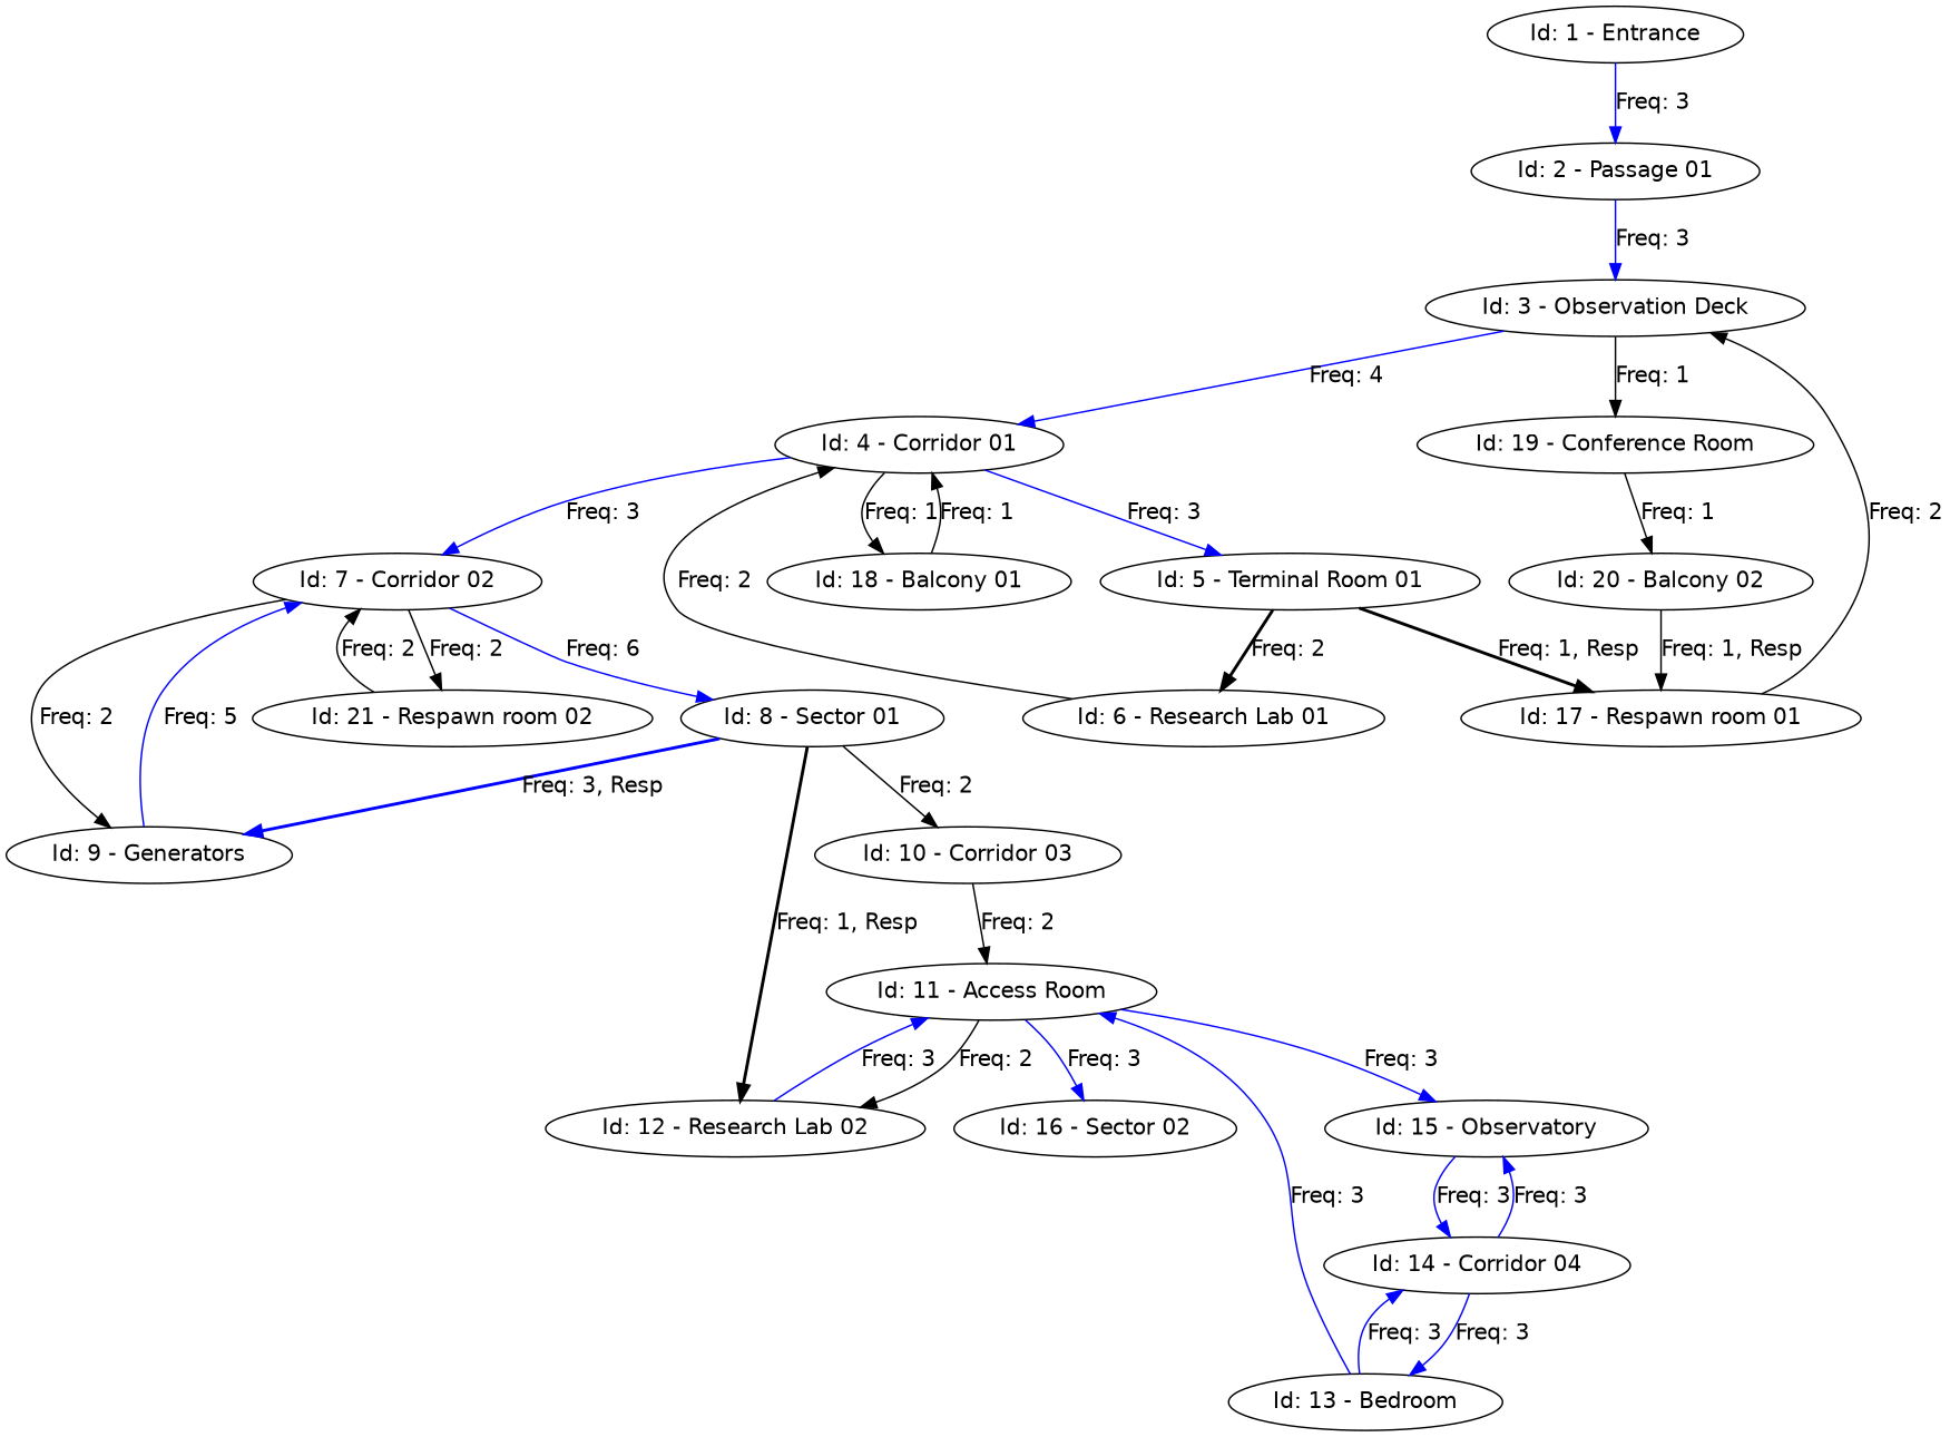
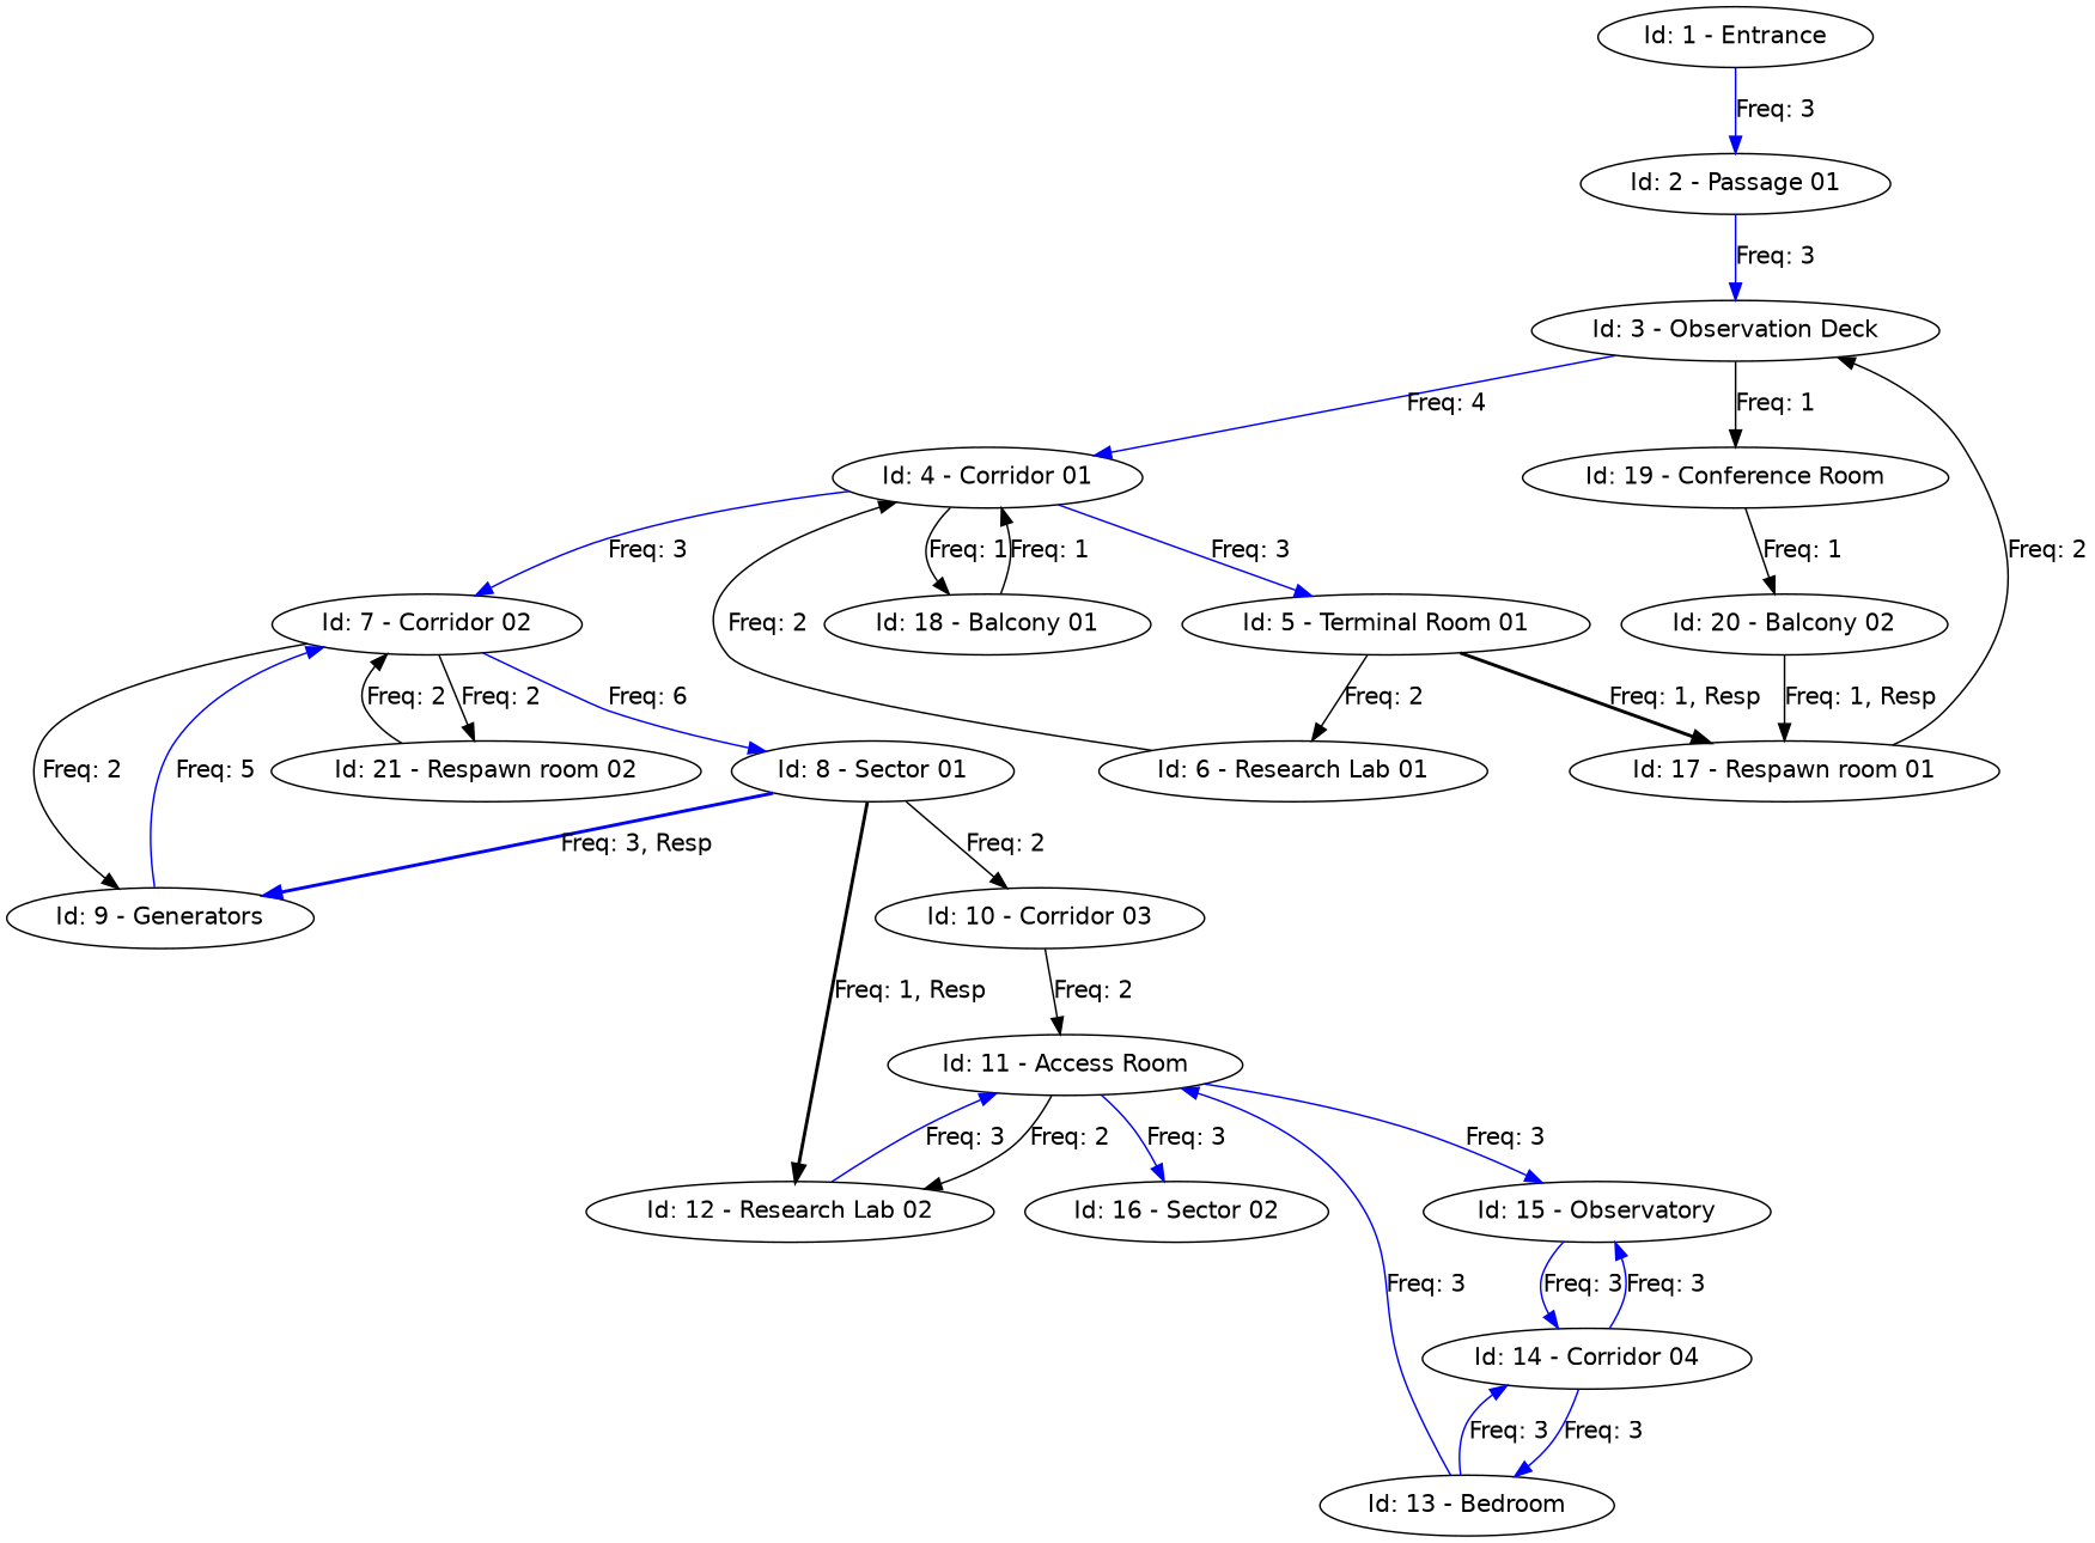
  digraph {
    fontname="DejaVu Sans"
    node [fontname="DejaVu Sans"]
    edge [color=blue constraint=true fontname="DejaVu Sans"]
    n1 [label="Id: 1 - Entrance"]
    n2 [label="Id: 2 - Passage 01"]
    n3 [label="Id: 3 - Observation Deck"]
    n4 [label="Id: 4 - Corridor 01"]
    n5 [label="Id: 19 - Conference Room"]
    n6 [label="Id: 5 - Terminal Room 01"]
    n7 [label="Id: 7 - Corridor 02"]
    n8 [label="Id: 18 - Balcony 01"]
    n9 [label="Id: 20 - Balcony 02"]
    n10 [label="Id: 6 - Research Lab 01"]
    n11 [label="Id: 17 - Respawn room 01"]
    n12 [label="Id: 8 - Sector 01"]
    n13 [label="Id: 9 - Generators"]
    n14 [label="Id: 21 - Respawn room 02"]
    n15 [label="Id: 10 - Corridor 03"]
    n16 [label="Id: 12 - Research Lab 02"]
    n17 [label="Id: 11 - Access Room"]
    n18 [label="Id: 16 - Sector 02"]
    n19 [label="Id: 15 - Observatory"]
    n20 [label="Id: 13 - Bedroom"]
    n21 [label="Id: 14 - Corridor 04"]
    n1 -> n2 [label="Freq: 3"]
    n2 -> n3 [label="Freq: 3"]
    n3 -> n4 [label="Freq: 4"]
    n3 -> n5 [color=black label="Freq: 1"]
    n4 -> n6 [label="Freq: 3"]
    n4 -> n7 [label="Freq: 3"]
    n4 -> n8 [color=black label="Freq: 1"]
    n5 -> n9 [color=black label="Freq: 1"]
-   n6 -> n10 [color=black label="Freq: 2" style=bold]
+   n6 -> n10 [color=black label="Freq: 2"]
    n6 -> n11 [color=black label="Freq: 1, Resp" style=bold]
    n7 -> n12 [label="Freq: 6"]
    n7 -> n13 [color=black label="Freq: 2"]
    n7 -> n14 [color=black label="Freq: 2"]
    n8 -> n4 [color=black label="Freq: 1"]
    n9 -> n11 [color=black label="Freq: 1, Resp" style=solid]
    n10 -> n4 [color=black label="Freq: 2"]
    n11 -> n3 [color=black label="Freq: 2"]
    n12 -> n13 [label="Freq: 3, Resp" style=bold]
    n12 -> n15 [color=black label="Freq: 2"]
    n12 -> n16 [color=black label="Freq: 1, Resp" style=bold]
    n13 -> n7 [label="Freq: 5"]
    n14 -> n7 [color=black label="Freq: 2"]
    n15 -> n17 [color=black label="Freq: 2"]
    n16 -> n17 [label="Freq: 3"]
    n17 -> n16 [color=black label="Freq: 2"]
    n17 -> n18 [label="Freq: 3"]
    n17 -> n19 [label="Freq: 3"]
    n19 -> n21 [label="Freq: 3"]
    n20 -> n17 [label="Freq: 3"]
    n20 -> n21 [label="Freq: 3"]
    n21 -> n19 [label="Freq: 3"]
    n21 -> n20 [label="Freq: 3"]
  }
